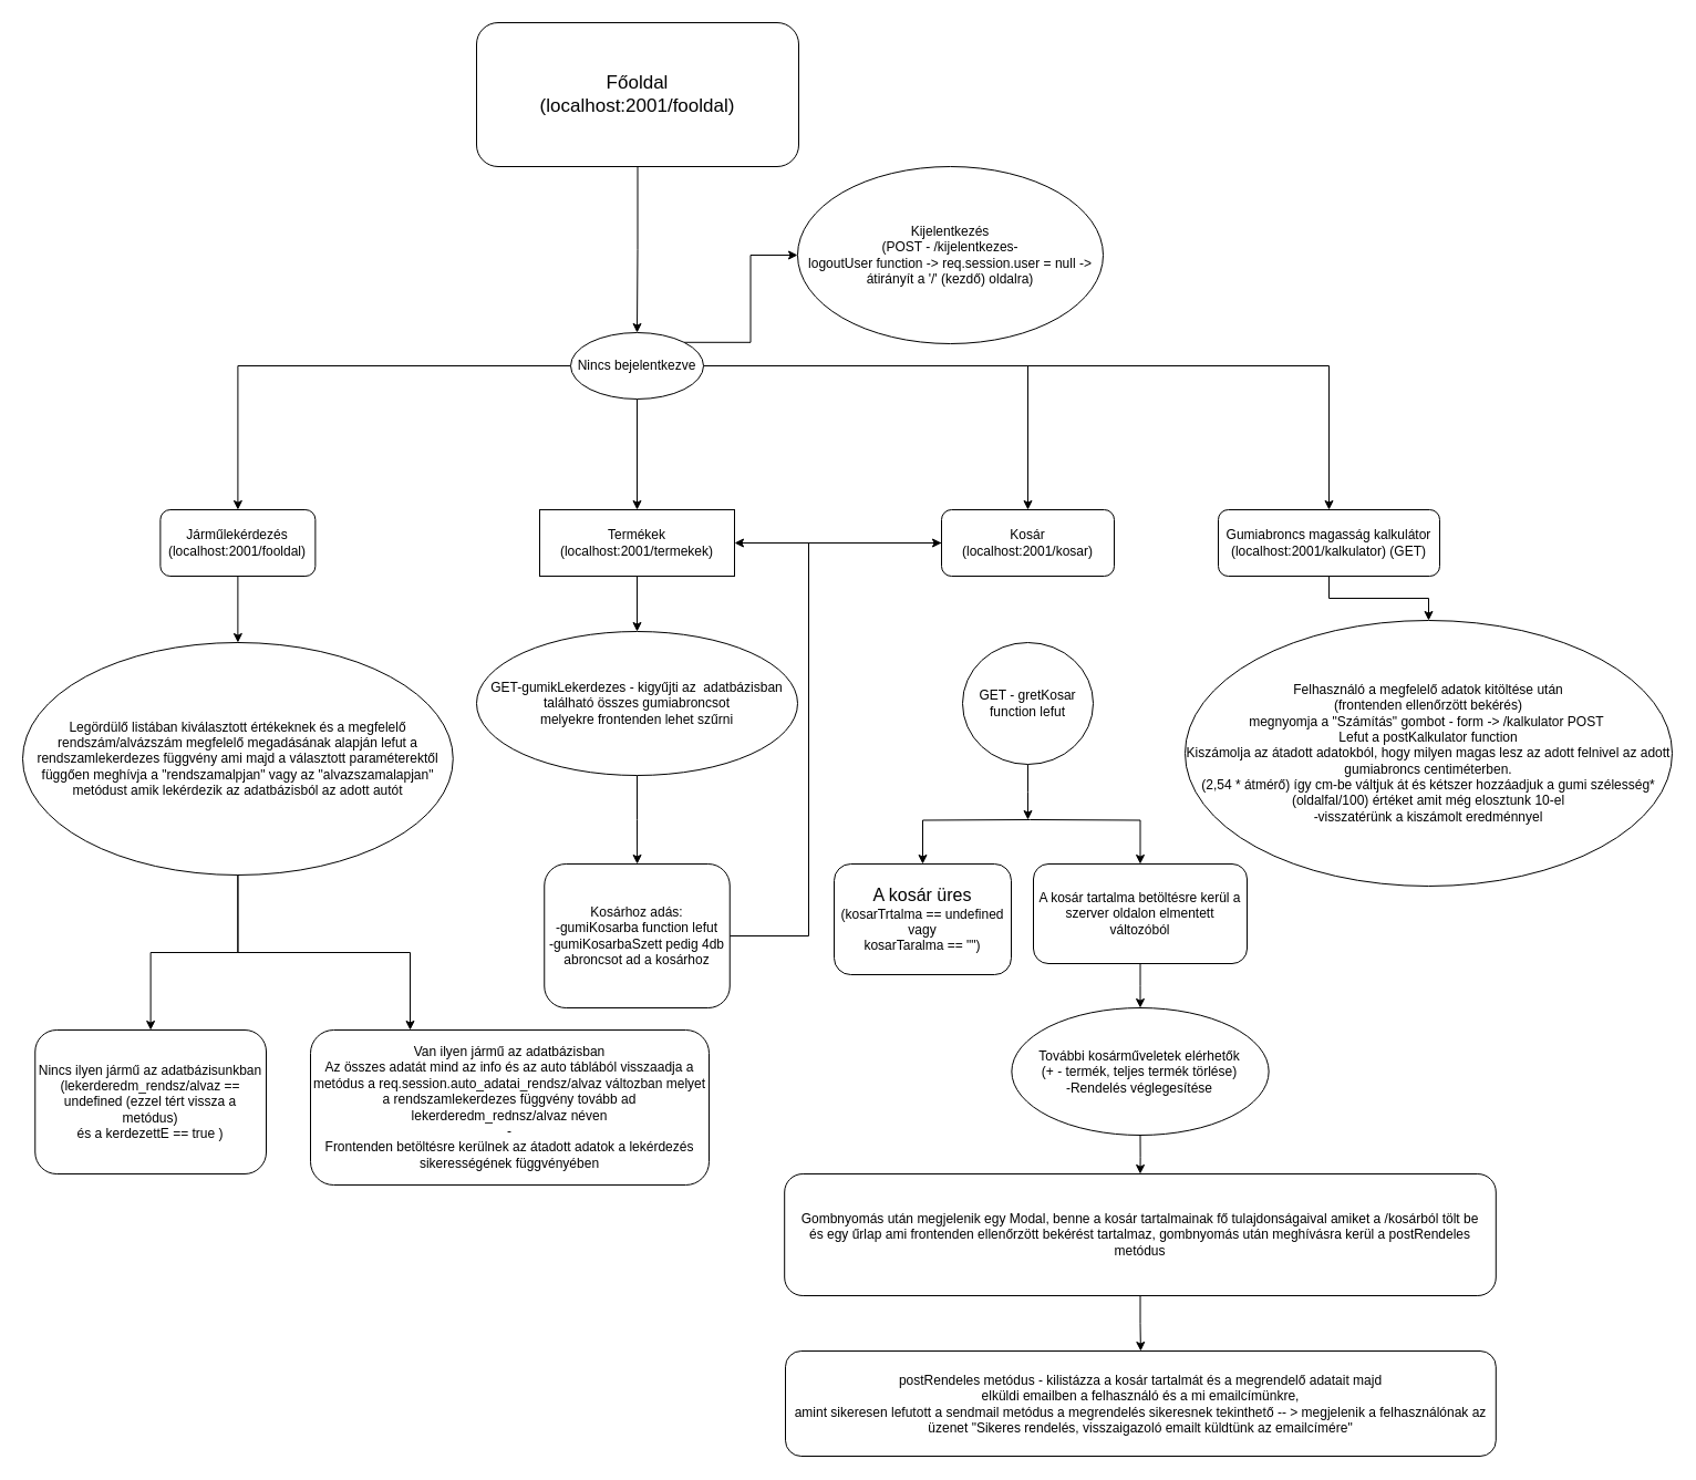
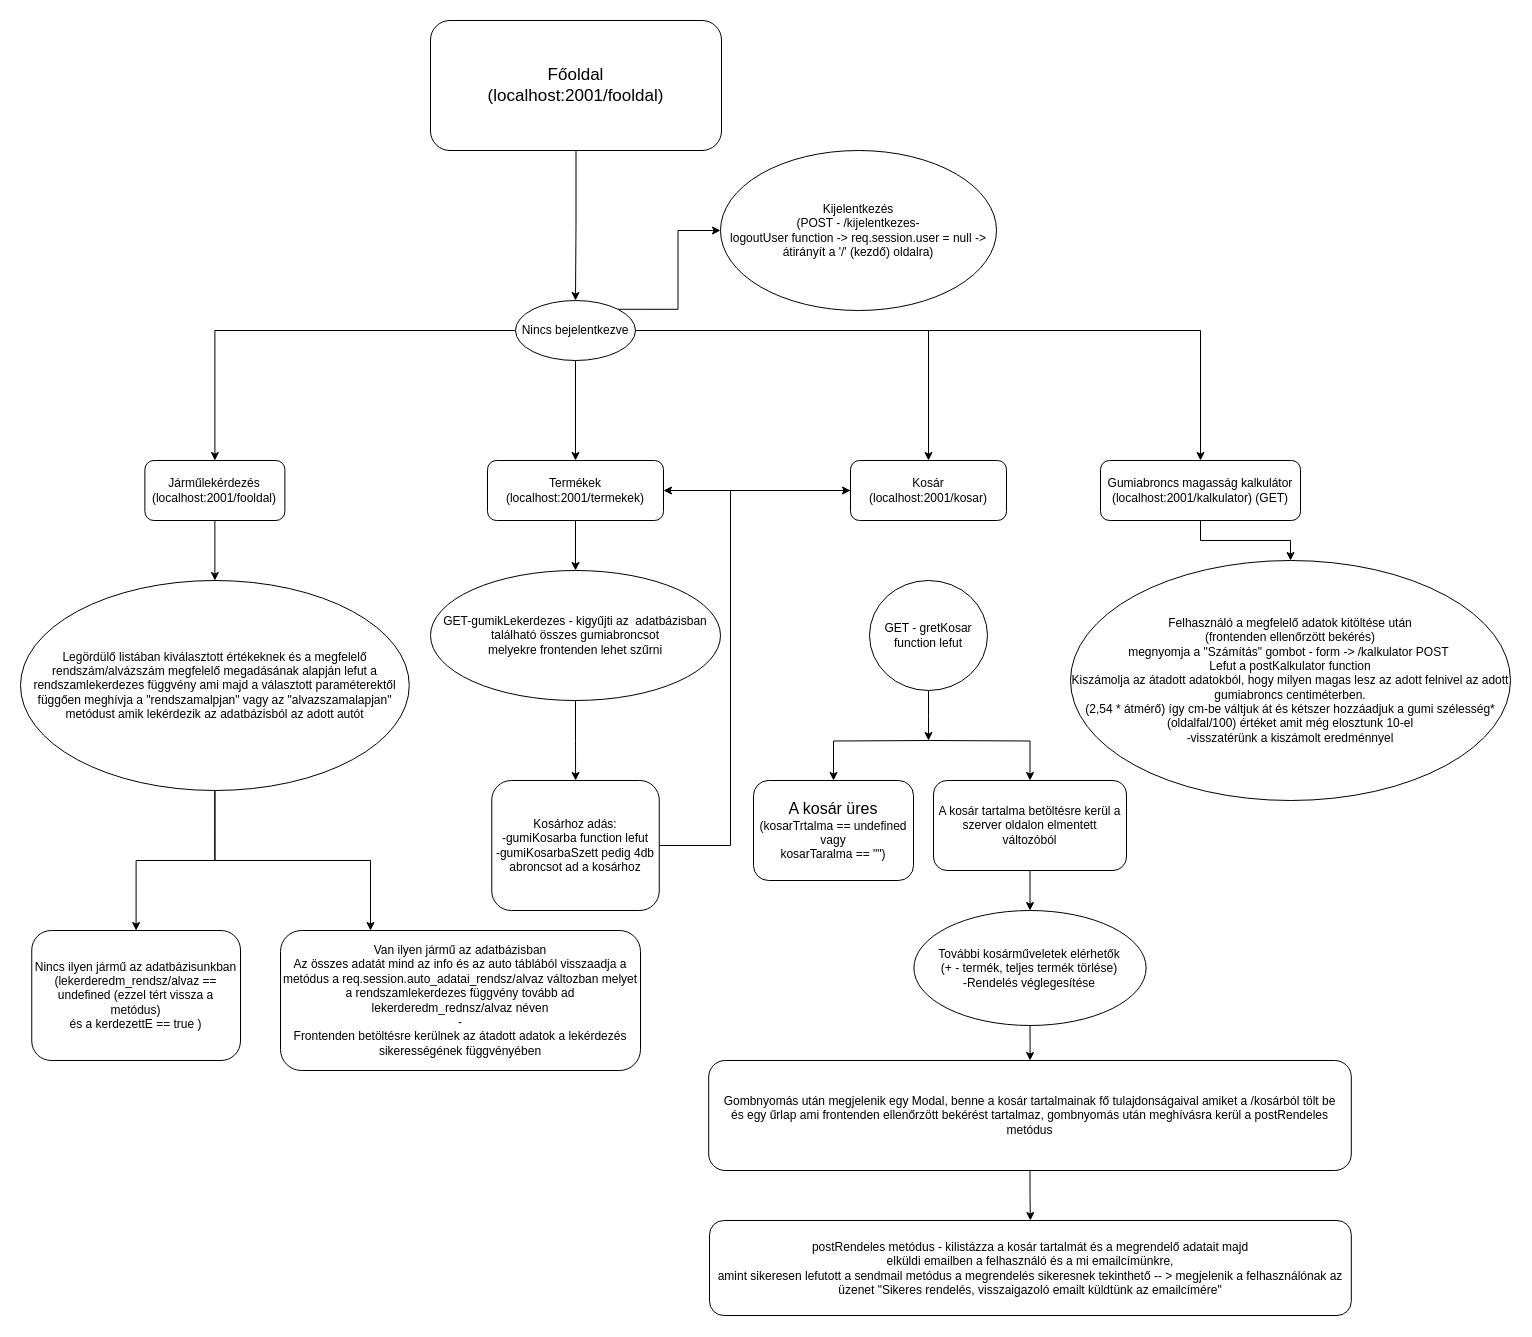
  <mxCell id="0" />
  <mxCell id="1" parent="0" />
  <mxCell id="2" value="" style="edgeStyle=orthogonalEdgeStyle;rounded=0;orthogonalLoop=1;jettySize=auto;html=1;fontSize=17;" parent="1" source="3" target="9" edge="1"><mxGeometry relative="1" as="geometry" /></mxCell>
  <mxCell id="3" value="&lt;font style=&quot;font-size: 17px&quot;&gt;Főoldal&lt;br&gt;(localhost:2001/fooldal)&lt;/font&gt;" style="rounded=1;whiteSpace=wrap;html=1;" parent="1" vertex="1"><mxGeometry x="430" y="20" width="291" height="130" as="geometry" /></mxCell>
  <mxCell id="4" value="" style="edgeStyle=orthogonalEdgeStyle;rounded=0;orthogonalLoop=1;jettySize=auto;html=1;fontSize=17;" parent="1" source="9" target="12" edge="1"><mxGeometry relative="1" as="geometry" /></mxCell>
  <mxCell id="5" value="" style="edgeStyle=orthogonalEdgeStyle;rounded=0;orthogonalLoop=1;jettySize=auto;html=1;fontSize=17;" parent="1" source="9" target="14" edge="1"><mxGeometry relative="1" as="geometry" /></mxCell>
  <mxCell id="6" value="" style="edgeStyle=orthogonalEdgeStyle;rounded=0;orthogonalLoop=1;jettySize=auto;html=1;fontSize=17;" parent="1" source="9" target="16" edge="1"><mxGeometry relative="1" as="geometry" /></mxCell>
  <mxCell id="7" value="" style="edgeStyle=orthogonalEdgeStyle;rounded=0;orthogonalLoop=1;jettySize=auto;html=1;fontSize=17;" parent="1" source="9" target="18" edge="1"><mxGeometry relative="1" as="geometry" /></mxCell>
  <mxCell id="8" style="edgeStyle=orthogonalEdgeStyle;rounded=0;orthogonalLoop=1;jettySize=auto;html=1;exitX=1;exitY=0;exitDx=0;exitDy=0;entryX=0;entryY=0.5;entryDx=0;entryDy=0;fontSize=17;" parent="1" source="9" target="10" edge="1"><mxGeometry relative="1" as="geometry" /></mxCell>
  <mxCell id="9" value="Nincs bejelentkezve" style="ellipse;whiteSpace=wrap;html=1;rounded=1;" parent="1" vertex="1"><mxGeometry x="515" y="300" width="120" height="60" as="geometry" /></mxCell>
  <mxCell id="10" value="Kijelentkezés&lt;br&gt;(POST - /kijelentkezes- &lt;br&gt;logoutUser function -&amp;gt; req.session.user = null -&amp;gt; átirányít a '/' (kezdő) oldalra)" style="ellipse;whiteSpace=wrap;html=1;rounded=1;" parent="1" vertex="1"><mxGeometry x="720" y="150" width="276" height="160" as="geometry" /></mxCell>
  <mxCell id="11" value="" style="edgeStyle=orthogonalEdgeStyle;rounded=0;orthogonalLoop=1;jettySize=auto;html=1;fontSize=17;" parent="1" source="12" target="21" edge="1"><mxGeometry relative="1" as="geometry" /></mxCell>
  <mxCell id="12" value="Járműlekérdezés&lt;br&gt;(localhost:2001/fooldal)" style="whiteSpace=wrap;html=1;rounded=1;" parent="1" vertex="1"><mxGeometry x="144.38" y="460" width="140" height="60" as="geometry" /></mxCell>
  <mxCell id="13" value="" style="edgeStyle=orthogonalEdgeStyle;rounded=0;orthogonalLoop=1;jettySize=auto;html=1;fontSize=17;" parent="1" source="14" target="23" edge="1"><mxGeometry relative="1" as="geometry" /></mxCell>
- <mxCell id="14" value="Termékek&lt;br&gt;(localhost:2001/termekek)" style="whiteSpace=wrap;html=1;rounded=0;" parent="1" vertex="1"><mxGeometry x="487" y="460" width="176" height="60" as="geometry" /></mxCell>
+ <mxCell id="14" value="Termékek&lt;br&gt;(localhost:2001/termekek)" style="whiteSpace=wrap;html=1;rounded=1;" parent="1" vertex="1"><mxGeometry x="487" y="460" width="176" height="60" as="geometry" /></mxCell>
  <mxCell id="15" value="" style="edgeStyle=orthogonalEdgeStyle;rounded=0;orthogonalLoop=1;jettySize=auto;html=1;fontSize=17;" parent="1" source="16" target="14" edge="1"><mxGeometry relative="1" as="geometry" /></mxCell>
  <mxCell id="16" value="Kosár&lt;br&gt;(localhost:2001/kosar)" style="whiteSpace=wrap;html=1;rounded=1;" parent="1" vertex="1"><mxGeometry x="850" y="460" width="156" height="60" as="geometry" /></mxCell>
  <mxCell id="17" value="" style="edgeStyle=orthogonalEdgeStyle;rounded=0;orthogonalLoop=1;jettySize=auto;html=1;" parent="1" source="18" target="35" edge="1"><mxGeometry relative="1" as="geometry" /></mxCell>
  <mxCell id="18" value="Gumiabroncs magasság kalkulátor&lt;br&gt;(localhost:2001/kalkulator) (GET)" style="whiteSpace=wrap;html=1;rounded=1;" parent="1" vertex="1"><mxGeometry x="1100" y="460" width="200" height="60" as="geometry" /></mxCell>
  <mxCell id="19" value="" style="edgeStyle=orthogonalEdgeStyle;rounded=0;orthogonalLoop=1;jettySize=auto;html=1;" parent="1" source="21" target="36" edge="1"><mxGeometry relative="1" as="geometry" /></mxCell>
  <mxCell id="20" style="edgeStyle=orthogonalEdgeStyle;rounded=0;orthogonalLoop=1;jettySize=auto;html=1;entryX=0.25;entryY=0;entryDx=0;entryDy=0;" edge="1" parent="1" source="21" target="37"><mxGeometry relative="1" as="geometry" /></mxCell>
  <mxCell id="21" value="Legördülő listában kiválasztott értékeknek és a megfelelő rendszám/alvázszám megfelelő megadásának alapján lefut a rendszamlekerdezes függvény ami majd a választott paraméterektől függően meghívja a &quot;rendszamalpjan&quot; vagy az &quot;alvazszamalapjan&quot; metódust amik lekérdezik az adatbázisból az adott autót" style="ellipse;whiteSpace=wrap;html=1;rounded=1;" parent="1" vertex="1"><mxGeometry x="20" y="580" width="388.75" height="210" as="geometry" /></mxCell>
  <mxCell id="22" value="" style="edgeStyle=orthogonalEdgeStyle;rounded=0;orthogonalLoop=1;jettySize=auto;html=1;fontSize=17;" parent="1" source="23" target="25" edge="1"><mxGeometry relative="1" as="geometry" /></mxCell>
  <mxCell id="23" value="GET-gumikLekerdezes - kigyűjti az&amp;nbsp; adatbázisban található összes gumiabroncsot&lt;br&gt;melyekre frontenden lehet szűrni" style="ellipse;whiteSpace=wrap;html=1;rounded=1;" parent="1" vertex="1"><mxGeometry x="430" y="570" width="290" height="130" as="geometry" /></mxCell>
  <mxCell id="24" style="edgeStyle=orthogonalEdgeStyle;rounded=0;orthogonalLoop=1;jettySize=auto;html=1;entryX=0;entryY=0.5;entryDx=0;entryDy=0;" edge="1" parent="1" source="25" target="16"><mxGeometry relative="1" as="geometry"><mxPoint x="730" y="500" as="targetPoint" /><Array as="points"><mxPoint x="730" y="845" /><mxPoint x="730" y="490" /></Array></mxGeometry></mxCell>
  <mxCell id="25" value="Kosárhoz adás:&lt;br&gt;-gumiKosarba function lefut&lt;br&gt;-gumiKosarbaSzett pedig 4db abroncsot ad a kosárhoz" style="whiteSpace=wrap;html=1;rounded=1;" parent="1" vertex="1"><mxGeometry x="491.25" y="780" width="167.5" height="130" as="geometry" /></mxCell>
  <mxCell id="26" value="" style="edgeStyle=orthogonalEdgeStyle;rounded=0;orthogonalLoop=1;jettySize=auto;html=1;fontSize=17;" parent="1" target="30" edge="1"><mxGeometry relative="1" as="geometry"><mxPoint x="930" y="740" as="sourcePoint" /></mxGeometry></mxCell>
  <mxCell id="27" value="" style="edgeStyle=orthogonalEdgeStyle;rounded=0;orthogonalLoop=1;jettySize=auto;html=1;fontSize=17;" parent="1" target="32" edge="1"><mxGeometry relative="1" as="geometry"><mxPoint x="930" y="740" as="sourcePoint" /></mxGeometry></mxCell>
  <mxCell id="28" style="edgeStyle=orthogonalEdgeStyle;rounded=0;orthogonalLoop=1;jettySize=auto;html=1;" parent="1" source="29" edge="1"><mxGeometry relative="1" as="geometry"><mxPoint x="928" y="740" as="targetPoint" /></mxGeometry></mxCell>
  <mxCell id="29" value="GET - gretKosar function lefut" style="ellipse;whiteSpace=wrap;html=1;rounded=1;" parent="1" vertex="1"><mxGeometry x="869" y="580" width="118" height="110" as="geometry" /></mxCell>
  <mxCell id="30" value="&lt;font style=&quot;font-size: 16px&quot;&gt;A kosár üres&lt;/font&gt;&lt;br&gt;(kosarTrtalma == undefined vagy&lt;br&gt;kosarTaralma == &quot;&quot;)" style="whiteSpace=wrap;html=1;rounded=1;" parent="1" vertex="1"><mxGeometry x="753" y="780" width="160" height="100" as="geometry" /></mxCell>
  <mxCell id="31" value="" style="edgeStyle=orthogonalEdgeStyle;rounded=0;orthogonalLoop=1;jettySize=auto;html=1;fontSize=17;" parent="1" source="32" target="34" edge="1"><mxGeometry relative="1" as="geometry" /></mxCell>
  <mxCell id="32" value="A kosár tartalma betöltésre kerül a szerver oldalon elmentett változóból" style="whiteSpace=wrap;html=1;rounded=1;" parent="1" vertex="1"><mxGeometry x="933" y="780" width="193" height="90" as="geometry" /></mxCell>
  <mxCell id="33" value="" style="edgeStyle=orthogonalEdgeStyle;rounded=0;orthogonalLoop=1;jettySize=auto;html=1;" parent="1" source="34" target="39" edge="1"><mxGeometry relative="1" as="geometry" /></mxCell>
  <mxCell id="34" value="További kosárműveletek elérhetők&lt;br&gt;(+ - termék, teljes termék törlése)&lt;br&gt;-Rendelés véglegesítése" style="ellipse;whiteSpace=wrap;html=1;rounded=1;" parent="1" vertex="1"><mxGeometry x="913.38" y="910" width="232.25" height="115" as="geometry" /></mxCell>
  <mxCell id="35" value="Felhasználó a megfelelő adatok kitöltése után&lt;br&gt;(frontenden ellenőrzött bekérés)&lt;br&gt;megnyomja a &quot;Számítás&quot; gombot - form -&amp;gt; /kalkulator POST&amp;nbsp;&lt;br&gt;Lefut a postKalkulator function&lt;br&gt;Kiszámolja az átadott adatokból, hogy milyen magas lesz az adott felnivel az adott gumiabroncs centiméterben.&lt;br&gt;(2,54 * átmérő) így cm-be váltjuk át és kétszer hozzáadjuk a gumi szélesség*(oldalfal/100) értéket amit még elosztunk 10-el&lt;br&gt;-visszatérünk a kiszámolt eredménnyel" style="ellipse;whiteSpace=wrap;html=1;rounded=1;" parent="1" vertex="1"><mxGeometry x="1070" y="560" width="440" height="240" as="geometry" /></mxCell>
  <mxCell id="36" value="Nincs ilyen jármű az adatbázisunkban&lt;br&gt;(lekerderedm_rendsz/alvaz == undefined (ezzel tért vissza a metódus)&lt;br&gt;és a kerdezettE == true )" style="whiteSpace=wrap;html=1;rounded=1;" parent="1" vertex="1"><mxGeometry x="31.26" y="930" width="208.74" height="130" as="geometry" /></mxCell>
  <mxCell id="37" value="Van ilyen jármű az adatbázisban&lt;br&gt;Az összes adatát mind az info és az auto táblából visszaadja a metódus a req.session.auto_adatai_rendsz/alvaz változban melyet a rendszamlekerdezes függvény tovább ad lekerderedm_rednsz/alvaz néven&lt;br&gt;-&lt;br&gt;Frontenden betöltésre kerülnek az átadott adatok a lekérdezés sikerességének függvényében" style="whiteSpace=wrap;html=1;rounded=1;" parent="1" vertex="1"><mxGeometry x="280" y="930" width="360" height="140" as="geometry" /></mxCell>
  <mxCell id="38" value="" style="edgeStyle=orthogonalEdgeStyle;rounded=0;orthogonalLoop=1;jettySize=auto;html=1;" edge="1" parent="1" source="39" target="40"><mxGeometry relative="1" as="geometry" /></mxCell>
  <mxCell id="39" value="Gombnyomás után megjelenik egy Modal, benne a kosár tartalmainak fő tulajdonságaival amiket a /kosárból tölt be&lt;br&gt;és egy űrlap ami frontenden ellenőrzött bekérést tartalmaz, gombnyomás után meghívásra kerül a postRendeles metódus" style="whiteSpace=wrap;html=1;rounded=1;" parent="1" vertex="1"><mxGeometry x="708.19" y="1060" width="642.62" height="110" as="geometry" /></mxCell>
  <mxCell id="40" value="postRendeles metódus - kilistázza a kosár tartalmát és a megrendelő adatait majd&lt;br&gt;elküldi emailben a felhasználó és a mi emailcímünkre,&lt;br&gt;amint sikeresen lefutott a sendmail metódus a megrendelés sikeresnek tekinthető -- &amp;gt; megjelenik a felhasználónak az üzenet &quot;Sikeres rendelés, visszaigazoló emailt küldtünk az emailcímére&quot;" style="whiteSpace=wrap;html=1;rounded=1;" vertex="1" parent="1"><mxGeometry x="709" y="1220" width="641.81" height="95" as="geometry" /></mxCell>
